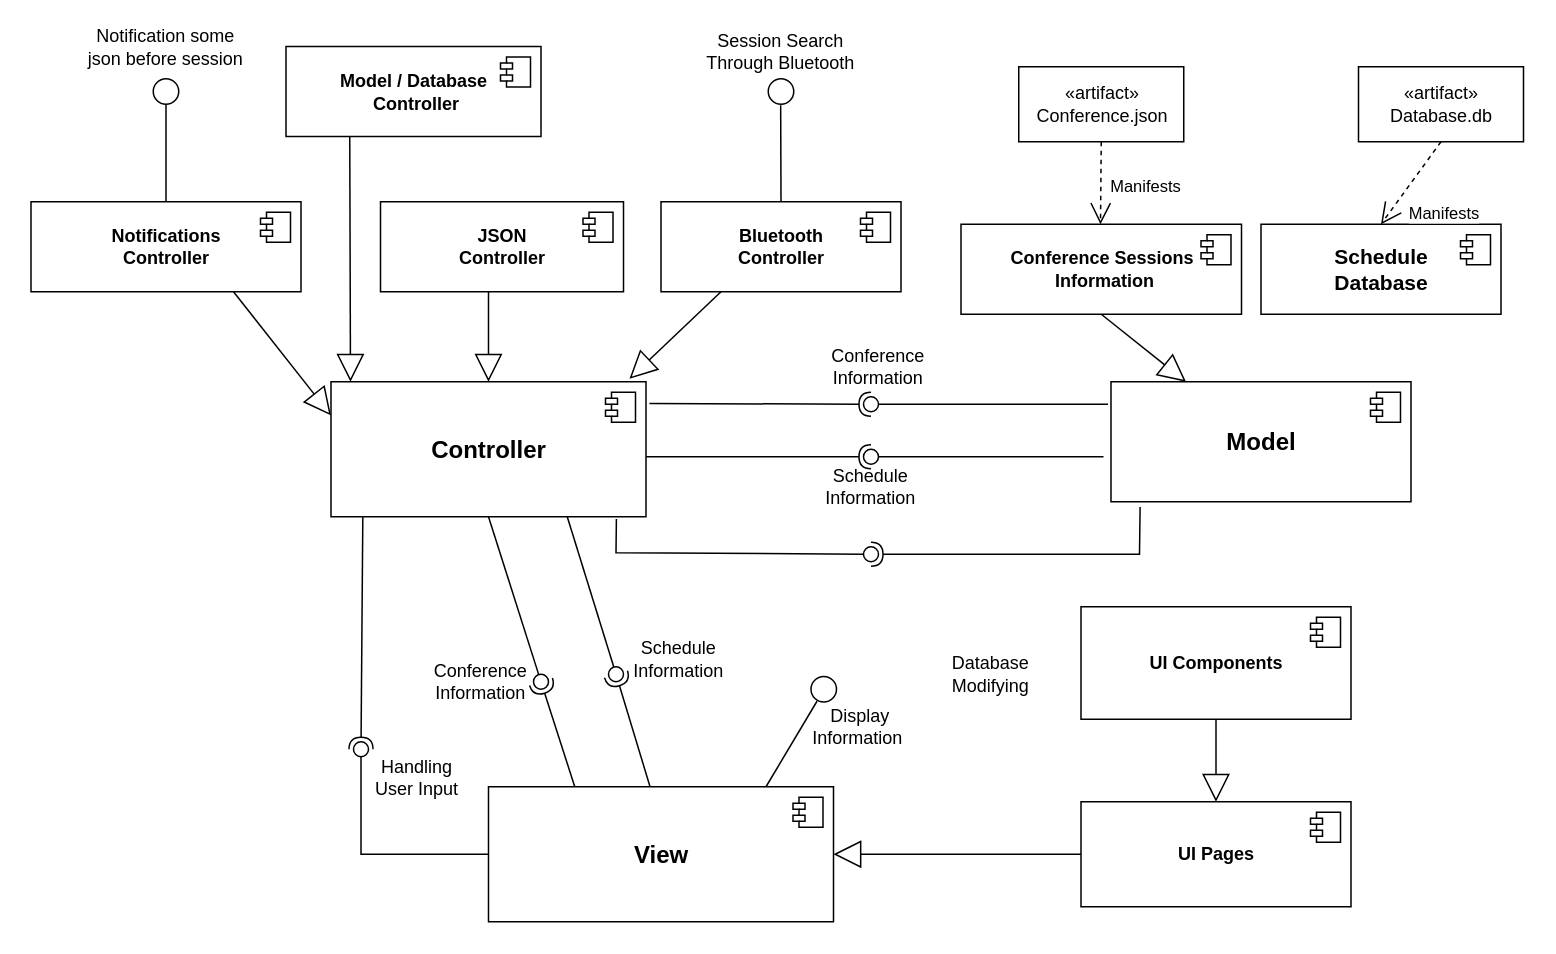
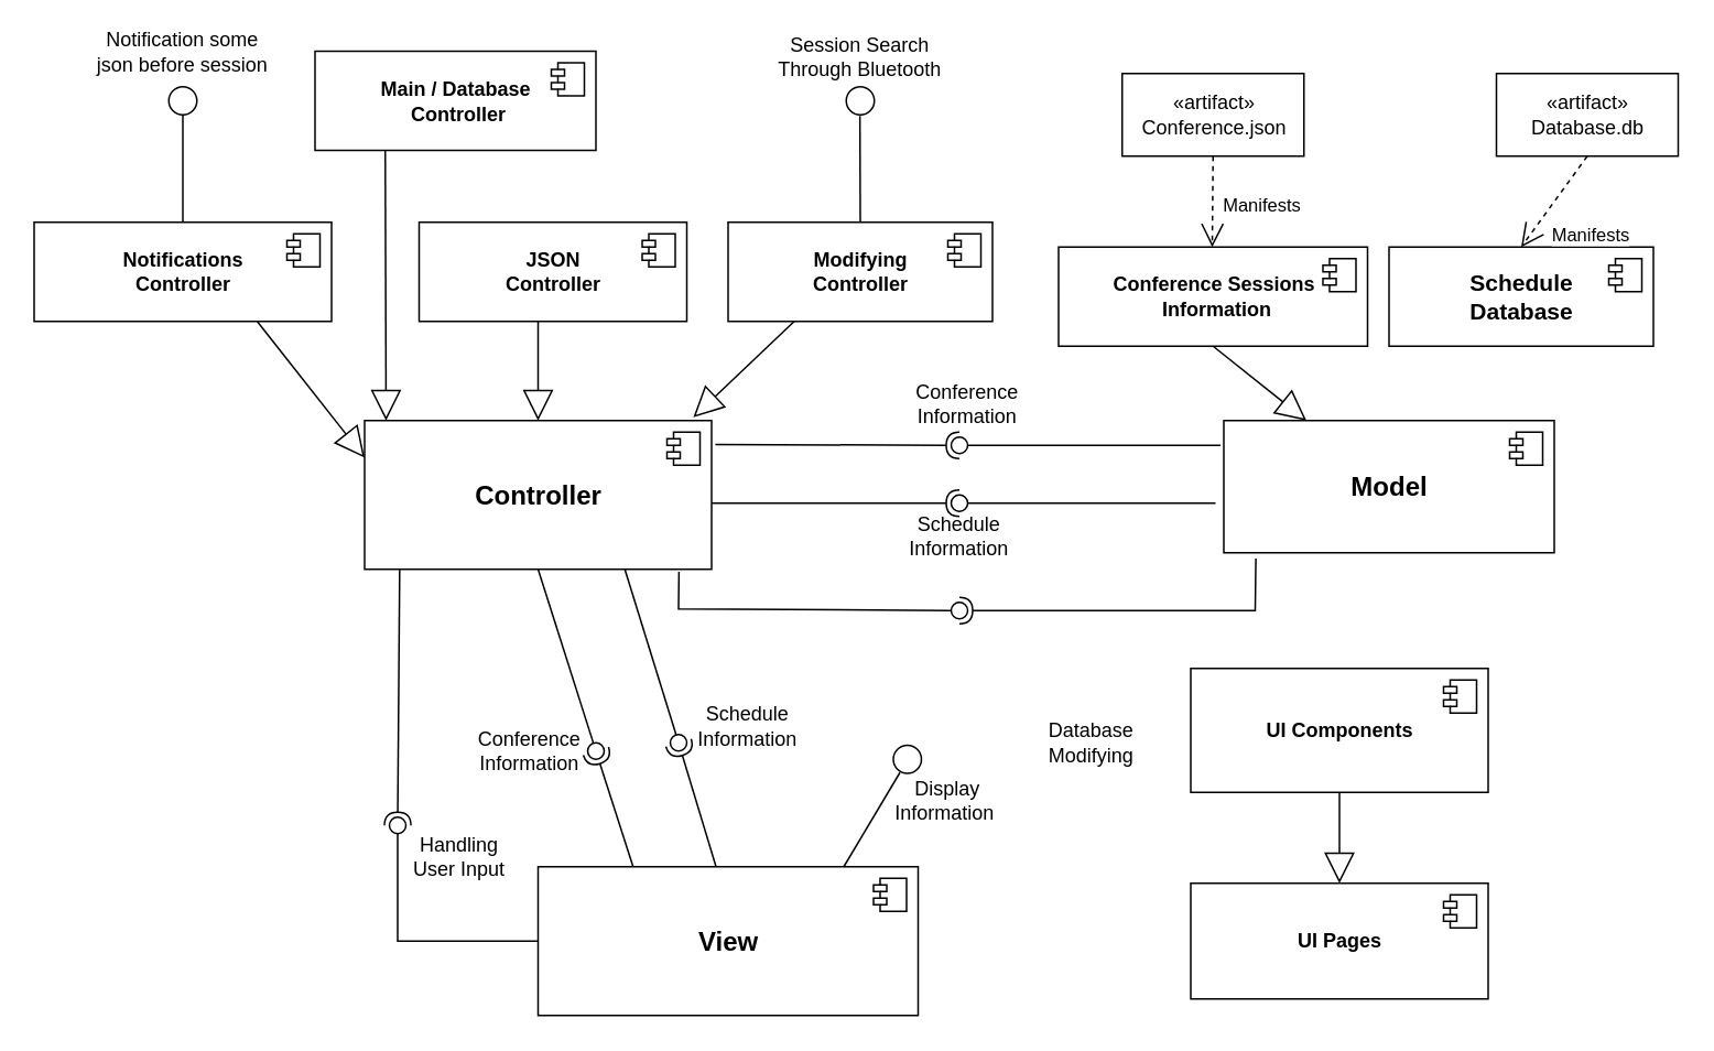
  <mxCell id="0" />
  <mxCell id="1" parent="0" />
  <mxCell id="2" value="&lt;b&gt;&lt;font style=&quot;font-size: 16px&quot;&gt;Controller&lt;/font&gt;&lt;/b&gt;" style="html=1;" parent="1" vertex="1"><mxGeometry x="220" y="254" width="210" height="90" as="geometry" /></mxCell>
  <mxCell id="3" value="" style="shape=component;jettyWidth=8;jettyHeight=4;" parent="2" vertex="1"><mxGeometry x="1" width="20" height="20" relative="1" as="geometry"><mxPoint x="-27" y="7" as="offset" /></mxGeometry></mxCell>
  <mxCell id="4" value="&lt;b&gt;&lt;font style=&quot;font-size: 16px&quot;&gt;Model&lt;/font&gt;&lt;/b&gt;" style="html=1;" parent="1" vertex="1"><mxGeometry x="740" y="254" width="200" height="80" as="geometry" /></mxCell>
  <mxCell id="5" value="" style="shape=component;jettyWidth=8;jettyHeight=4;" parent="4" vertex="1"><mxGeometry x="1" width="20" height="20" relative="1" as="geometry"><mxPoint x="-27" y="7" as="offset" /></mxGeometry></mxCell>
  <mxCell id="6" value="&lt;b&gt;&lt;font style=&quot;font-size: 16px&quot;&gt;View&lt;/font&gt;&lt;/b&gt;" style="html=1;" parent="1" vertex="1"><mxGeometry x="325" y="524" width="230" height="90" as="geometry" /></mxCell>
  <mxCell id="7" value="" style="shape=component;jettyWidth=8;jettyHeight=4;" parent="6" vertex="1"><mxGeometry x="1" width="20" height="20" relative="1" as="geometry"><mxPoint x="-27" y="7" as="offset" /></mxGeometry></mxCell>
  <mxCell id="8" value="&lt;b style=&quot;font-size: 14px&quot;&gt;&lt;font style=&quot;font-size: 14px&quot;&gt;Schedule&lt;br&gt;Database&lt;br&gt;&lt;/font&gt;&lt;/b&gt;" style="html=1;" parent="1" vertex="1"><mxGeometry x="840" y="149" width="160" height="60" as="geometry" /></mxCell>
  <mxCell id="9" value="" style="shape=component;jettyWidth=8;jettyHeight=4;" parent="8" vertex="1"><mxGeometry x="1" width="20" height="20" relative="1" as="geometry"><mxPoint x="-27" y="7" as="offset" /></mxGeometry></mxCell>
  <mxCell id="10" value="Manifests" style="endArrow=open;endSize=12;dashed=1;html=1;exitX=0.5;exitY=1;exitDx=0;exitDy=0;entryX=0.5;entryY=0;entryDx=0;entryDy=0;" parent="1" source="11" target="8" edge="1"><mxGeometry x="0.091" y="30" width="160" relative="1" as="geometry"><mxPoint x="630" y="23" as="sourcePoint" /><mxPoint x="890" y="134" as="targetPoint" /><mxPoint as="offset" /></mxGeometry></mxCell>
  <mxCell id="11" value="«artifact»&lt;br&gt;Database.db" style="html=1;" parent="1" vertex="1"><mxGeometry x="905" y="44" width="110" height="50" as="geometry" /></mxCell>
  <mxCell id="12" value="" style="endArrow=block;endSize=16;endFill=0;html=1;entryX=0.25;entryY=0;entryDx=0;entryDy=0;exitX=0.5;exitY=1;exitDx=0;exitDy=0;" parent="1" source="13" target="4" edge="1"><mxGeometry width="160" relative="1" as="geometry"><mxPoint x="760" y="214" as="sourcePoint" /><mxPoint x="730" y="174" as="targetPoint" /></mxGeometry></mxCell>
  <mxCell id="13" value="&lt;b&gt;&lt;font style=&quot;font-size: 12px&quot;&gt;Conference Sessions&lt;br&gt;&amp;nbsp;Information&lt;/font&gt;&lt;/b&gt;" style="html=1;" parent="1" vertex="1"><mxGeometry x="640" y="149" width="187" height="60" as="geometry" /></mxCell>
  <mxCell id="14" value="" style="shape=component;jettyWidth=8;jettyHeight=4;" parent="13" vertex="1"><mxGeometry x="1" width="20" height="20" relative="1" as="geometry"><mxPoint x="-27" y="7" as="offset" /></mxGeometry></mxCell>
  <mxCell id="15" value="Manifests" style="endArrow=open;endSize=12;dashed=1;html=1;exitX=0.5;exitY=1;exitDx=0;exitDy=0;entryX=0.5;entryY=0;entryDx=0;entryDy=0;" parent="1" source="16" edge="1"><mxGeometry x="0.091" y="30" width="160" relative="1" as="geometry"><mxPoint x="733" y="94" as="sourcePoint" /><mxPoint x="733" y="149" as="targetPoint" /><mxPoint as="offset" /></mxGeometry></mxCell>
  <mxCell id="16" value="«artifact»&lt;br&gt;Conference.json" style="html=1;" parent="1" vertex="1"><mxGeometry x="678.5" y="44" width="110" height="50" as="geometry" /></mxCell>
  <mxCell id="17" value="" style="rounded=0;orthogonalLoop=1;jettySize=auto;html=1;endArrow=none;endFill=0;" parent="1" target="19" edge="1"><mxGeometry relative="1" as="geometry"><mxPoint x="738" y="269" as="sourcePoint" /></mxGeometry></mxCell>
  <mxCell id="18" value="" style="rounded=0;orthogonalLoop=1;jettySize=auto;html=1;endArrow=halfCircle;endFill=0;entryX=0.5;entryY=0.5;entryDx=0;entryDy=0;endSize=6;strokeWidth=1;exitX=1.011;exitY=0.161;exitDx=0;exitDy=0;exitPerimeter=0;" parent="1" source="2" target="19" edge="1"><mxGeometry relative="1" as="geometry"><mxPoint x="740" y="269" as="sourcePoint" /></mxGeometry></mxCell>
  <mxCell id="19" value="" style="ellipse;whiteSpace=wrap;html=1;fontFamily=Helvetica;fontSize=12;fontColor=#000000;align=center;strokeColor=#000000;fillColor=#ffffff;points=[];aspect=fixed;resizable=0;" parent="1" vertex="1"><mxGeometry x="575" y="264" width="10" height="10" as="geometry" /></mxCell>
  <mxCell id="20" value="Conference Information" style="text;html=1;strokeColor=none;fillColor=none;align=center;verticalAlign=middle;whiteSpace=wrap;rounded=0;" parent="1" vertex="1"><mxGeometry x="565" y="234" width="40" height="20" as="geometry" /></mxCell>
  <mxCell id="21" value="" style="rounded=0;orthogonalLoop=1;jettySize=auto;html=1;endArrow=none;endFill=0;" parent="1" target="23" edge="1"><mxGeometry relative="1" as="geometry"><mxPoint x="735" y="304" as="sourcePoint" /></mxGeometry></mxCell>
  <mxCell id="22" value="" style="rounded=0;orthogonalLoop=1;jettySize=auto;html=1;endArrow=halfCircle;endFill=0;entryX=0.5;entryY=0.5;entryDx=0;entryDy=0;endSize=6;strokeWidth=1;" parent="1" target="23" edge="1"><mxGeometry relative="1" as="geometry"><mxPoint x="440" y="304" as="sourcePoint" /><Array as="points"><mxPoint x="430" y="304" /></Array></mxGeometry></mxCell>
  <mxCell id="23" value="" style="ellipse;whiteSpace=wrap;html=1;fontFamily=Helvetica;fontSize=12;fontColor=#000000;align=center;strokeColor=#000000;fillColor=#ffffff;points=[];aspect=fixed;resizable=0;" parent="1" vertex="1"><mxGeometry x="575" y="299" width="10" height="10" as="geometry" /></mxCell>
  <mxCell id="24" value="Schedule&lt;br&gt;Information" style="text;html=1;strokeColor=none;fillColor=none;align=center;verticalAlign=middle;whiteSpace=wrap;rounded=0;" parent="1" vertex="1"><mxGeometry x="560" y="314" width="40" height="20" as="geometry" /></mxCell>
- <mxCell id="25" value="&lt;b&gt;Bluetooth &lt;br&gt;Controller&lt;/b&gt;" style="html=1;" parent="1" vertex="1"><mxGeometry x="440" y="134" width="160" height="60" as="geometry" /></mxCell>
+ <mxCell id="25" value="&lt;b&gt;Modifying &lt;br&gt;Controller&lt;/b&gt;" style="html=1;" parent="1" vertex="1"><mxGeometry x="440" y="134" width="160" height="60" as="geometry" /></mxCell>
  <mxCell id="26" value="" style="shape=component;jettyWidth=8;jettyHeight=4;" parent="25" vertex="1"><mxGeometry x="1" width="20" height="20" relative="1" as="geometry"><mxPoint x="-27" y="7" as="offset" /></mxGeometry></mxCell>
  <mxCell id="27" value="" style="endArrow=block;endSize=16;endFill=0;html=1;exitX=0.25;exitY=1;exitDx=0;exitDy=0;" parent="1" source="25" edge="1"><mxGeometry width="160" relative="1" as="geometry"><mxPoint x="440" y="184" as="sourcePoint" /><mxPoint x="419" y="252" as="targetPoint" /></mxGeometry></mxCell>
  <mxCell id="28" value="" style="endArrow=block;endSize=16;endFill=0;html=1;exitX=0.25;exitY=1;exitDx=0;exitDy=0;" parent="1" source="29" edge="1"><mxGeometry width="160" relative="1" as="geometry"><mxPoint x="250" y="194" as="sourcePoint" /><mxPoint x="233" y="254" as="targetPoint" /></mxGeometry></mxCell>
- <mxCell id="29" value="&lt;b&gt;&lt;font style=&quot;font-size: 12px&quot;&gt;Model / Database&lt;br&gt;&amp;nbsp;Controller&lt;/font&gt;&lt;/b&gt;" style="html=1;" parent="1" vertex="1"><mxGeometry x="190" y="30.5" width="170" height="60" as="geometry" /></mxCell>
+ <mxCell id="29" value="&lt;b&gt;&lt;font style=&quot;font-size: 12px&quot;&gt;Main / Database&lt;br&gt;&amp;nbsp;Controller&lt;/font&gt;&lt;/b&gt;" style="html=1;" parent="1" vertex="1"><mxGeometry x="190" y="30.5" width="170" height="60" as="geometry" /></mxCell>
  <mxCell id="30" value="" style="shape=component;jettyWidth=8;jettyHeight=4;" parent="29" vertex="1"><mxGeometry x="1" width="20" height="20" relative="1" as="geometry"><mxPoint x="-27" y="7" as="offset" /></mxGeometry></mxCell>
  <mxCell id="31" value="" style="rounded=0;orthogonalLoop=1;jettySize=auto;html=1;endArrow=none;endFill=0;exitX=0.5;exitY=0;exitDx=0;exitDy=0;entryX=0.487;entryY=1.039;entryDx=0;entryDy=0;entryPerimeter=0;" parent="1" source="25" target="32" edge="1"><mxGeometry relative="1" as="geometry"><mxPoint x="325" y="69" as="sourcePoint" /><mxPoint x="460" y="64" as="targetPoint" /></mxGeometry></mxCell>
  <mxCell id="32" value="" style="ellipse;whiteSpace=wrap;html=1;fontFamily=Helvetica;fontSize=12;fontColor=#000000;align=center;strokeColor=#000000;fillColor=#ffffff;points=[];aspect=fixed;resizable=0;" parent="1" vertex="1"><mxGeometry x="511.5" y="52" width="17" height="17" as="geometry" /></mxCell>
  <mxCell id="33" value="Session Search Through Bluetooth" style="text;html=1;strokeColor=none;fillColor=none;align=center;verticalAlign=middle;whiteSpace=wrap;rounded=0;" parent="1" vertex="1"><mxGeometry x="465" y="24" width="110" height="20" as="geometry" /></mxCell>
  <mxCell id="34" value="" style="rounded=0;orthogonalLoop=1;jettySize=auto;html=1;endArrow=none;endFill=0;exitX=0.75;exitY=1;exitDx=0;exitDy=0;" parent="1" source="2" target="36" edge="1"><mxGeometry relative="1" as="geometry"><mxPoint x="390" y="449" as="sourcePoint" /></mxGeometry></mxCell>
  <mxCell id="35" value="" style="rounded=0;orthogonalLoop=1;jettySize=auto;html=1;endArrow=halfCircle;endFill=0;entryX=0.5;entryY=0.5;entryDx=0;entryDy=0;endSize=6;strokeWidth=1;exitX=0.468;exitY=-0.002;exitDx=0;exitDy=0;exitPerimeter=0;" parent="1" source="6" target="36" edge="1"><mxGeometry relative="1" as="geometry"><mxPoint x="430" y="514" as="sourcePoint" /></mxGeometry></mxCell>
  <mxCell id="36" value="" style="ellipse;whiteSpace=wrap;html=1;fontFamily=Helvetica;fontSize=12;fontColor=#000000;align=center;strokeColor=#000000;fillColor=#ffffff;points=[];aspect=fixed;resizable=0;" parent="1" vertex="1"><mxGeometry x="405" y="444" width="10" height="10" as="geometry" /></mxCell>
  <mxCell id="37" value="Schedule&lt;br&gt;Information" style="text;html=1;strokeColor=none;fillColor=none;align=center;verticalAlign=middle;whiteSpace=wrap;rounded=0;" parent="1" vertex="1"><mxGeometry x="431.5" y="429" width="40" height="20" as="geometry" /></mxCell>
  <mxCell id="38" value="" style="rounded=0;orthogonalLoop=1;jettySize=auto;html=1;endArrow=none;endFill=0;exitX=0.5;exitY=1;exitDx=0;exitDy=0;" parent="1" source="2" target="40" edge="1"><mxGeometry relative="1" as="geometry"><mxPoint x="340" y="454" as="sourcePoint" /></mxGeometry></mxCell>
  <mxCell id="39" value="" style="rounded=0;orthogonalLoop=1;jettySize=auto;html=1;endArrow=halfCircle;endFill=0;entryX=0.5;entryY=0.5;entryDx=0;entryDy=0;endSize=6;strokeWidth=1;exitX=0.25;exitY=0;exitDx=0;exitDy=0;" parent="1" source="6" target="40" edge="1"><mxGeometry relative="1" as="geometry"><mxPoint x="380" y="454" as="sourcePoint" /></mxGeometry></mxCell>
  <mxCell id="40" value="" style="ellipse;whiteSpace=wrap;html=1;fontFamily=Helvetica;fontSize=12;fontColor=#000000;align=center;strokeColor=#000000;fillColor=#ffffff;points=[];aspect=fixed;resizable=0;" parent="1" vertex="1"><mxGeometry x="355" y="449" width="10" height="10" as="geometry" /></mxCell>
  <mxCell id="41" value="Conference Information" style="text;html=1;strokeColor=none;fillColor=none;align=center;verticalAlign=middle;whiteSpace=wrap;rounded=0;" parent="1" vertex="1"><mxGeometry x="300" y="444" width="40" height="20" as="geometry" /></mxCell>
  <mxCell id="42" value="" style="ellipse;whiteSpace=wrap;html=1;fontFamily=Helvetica;fontSize=12;fontColor=#000000;align=center;strokeColor=#000000;fillColor=#ffffff;points=[];aspect=fixed;resizable=0;" parent="1" vertex="1"><mxGeometry x="540" y="450.5" width="17" height="17" as="geometry" /></mxCell>
  <mxCell id="43" value="" style="rounded=0;orthogonalLoop=1;jettySize=auto;html=1;endArrow=none;endFill=0;exitX=0.5;exitY=0;exitDx=0;exitDy=0;" parent="1" edge="1"><mxGeometry relative="1" as="geometry"><mxPoint x="510" y="524" as="sourcePoint" /><mxPoint x="544" y="467" as="targetPoint" /></mxGeometry></mxCell>
  <mxCell id="44" value="Display&lt;br&gt;Information&amp;nbsp;" style="text;html=1;strokeColor=none;fillColor=none;align=center;verticalAlign=middle;whiteSpace=wrap;rounded=0;" parent="1" vertex="1"><mxGeometry x="553" y="474" width="40" height="20" as="geometry" /></mxCell>
- <mxCell id="45" value="" style="endArrow=block;endSize=16;endFill=0;html=1;entryX=1;entryY=0.5;entryDx=0;entryDy=0;exitX=0;exitY=0.5;exitDx=0;exitDy=0;" parent="1" source="46" target="6" edge="1"><mxGeometry width="160" relative="1" as="geometry"><mxPoint x="630" y="569" as="sourcePoint" /><mxPoint x="780" y="564" as="targetPoint" /></mxGeometry></mxCell>
  <mxCell id="46" value="&lt;b&gt;UI Pages&lt;/b&gt;" style="html=1;" parent="1" vertex="1"><mxGeometry x="720" y="534" width="180" height="70" as="geometry" /></mxCell>
  <mxCell id="47" value="" style="shape=component;jettyWidth=8;jettyHeight=4;" parent="46" vertex="1"><mxGeometry x="1" width="20" height="20" relative="1" as="geometry"><mxPoint x="-27" y="7" as="offset" /></mxGeometry></mxCell>
  <mxCell id="48" value="" style="endArrow=block;endSize=16;endFill=0;html=1;entryX=0.5;entryY=0;entryDx=0;entryDy=0;" parent="1" target="46" edge="1"><mxGeometry width="160" relative="1" as="geometry"><mxPoint x="810" y="474" as="sourcePoint" /><mxPoint x="565" y="579" as="targetPoint" /></mxGeometry></mxCell>
  <mxCell id="49" value="&lt;b&gt;UI Components&lt;/b&gt;" style="html=1;" parent="1" vertex="1"><mxGeometry x="720" y="404" width="180" height="75" as="geometry" /></mxCell>
  <mxCell id="50" value="" style="shape=component;jettyWidth=8;jettyHeight=4;" parent="49" vertex="1"><mxGeometry x="1" width="20" height="20" relative="1" as="geometry"><mxPoint x="-27" y="7" as="offset" /></mxGeometry></mxCell>
  <mxCell id="51" value="" style="rounded=0;orthogonalLoop=1;jettySize=auto;html=1;endArrow=none;endFill=0;exitX=0;exitY=0.5;exitDx=0;exitDy=0;" parent="1" source="6" target="53" edge="1"><mxGeometry relative="1" as="geometry"><mxPoint x="220" y="499" as="sourcePoint" /><Array as="points"><mxPoint x="240" y="569" /></Array></mxGeometry></mxCell>
  <mxCell id="52" value="" style="rounded=0;orthogonalLoop=1;jettySize=auto;html=1;endArrow=halfCircle;endFill=0;entryX=0.5;entryY=0.5;entryDx=0;entryDy=0;endSize=6;strokeWidth=1;exitX=0.101;exitY=1.004;exitDx=0;exitDy=0;exitPerimeter=0;" parent="1" source="2" target="53" edge="1"><mxGeometry relative="1" as="geometry"><mxPoint x="260" y="499" as="sourcePoint" /></mxGeometry></mxCell>
  <mxCell id="53" value="" style="ellipse;whiteSpace=wrap;html=1;fontFamily=Helvetica;fontSize=12;fontColor=#000000;align=center;strokeColor=#000000;fillColor=#ffffff;points=[];aspect=fixed;resizable=0;" parent="1" vertex="1"><mxGeometry x="235" y="494" width="10" height="10" as="geometry" /></mxCell>
  <mxCell id="54" value="Handling&lt;br&gt;User Input" style="text;html=1;strokeColor=none;fillColor=none;align=center;verticalAlign=middle;whiteSpace=wrap;rounded=0;" parent="1" vertex="1"><mxGeometry x="245" y="508" width="65" height="20" as="geometry" /></mxCell>
  <mxCell id="55" value="" style="rounded=0;orthogonalLoop=1;jettySize=auto;html=1;endArrow=none;endFill=0;exitX=0.906;exitY=1.016;exitDx=0;exitDy=0;exitPerimeter=0;" parent="1" source="2" target="57" edge="1"><mxGeometry relative="1" as="geometry"><mxPoint x="560" y="369" as="sourcePoint" /><Array as="points"><mxPoint x="410" y="368" /></Array></mxGeometry></mxCell>
  <mxCell id="56" value="" style="rounded=0;orthogonalLoop=1;jettySize=auto;html=1;endArrow=halfCircle;endFill=0;entryX=0.5;entryY=0.5;entryDx=0;entryDy=0;endSize=6;strokeWidth=1;exitX=0.097;exitY=1.043;exitDx=0;exitDy=0;exitPerimeter=0;" parent="1" source="4" target="57" edge="1"><mxGeometry relative="1" as="geometry"><mxPoint x="600" y="369" as="sourcePoint" /><Array as="points"><mxPoint x="759" y="369" /></Array></mxGeometry></mxCell>
  <mxCell id="57" value="" style="ellipse;whiteSpace=wrap;html=1;fontFamily=Helvetica;fontSize=12;fontColor=#000000;align=center;strokeColor=#000000;fillColor=#ffffff;points=[];aspect=fixed;resizable=0;" parent="1" vertex="1"><mxGeometry x="575" y="364" width="10" height="10" as="geometry" /></mxCell>
  <mxCell id="58" value="Database&lt;br&gt;Modifying" style="text;html=1;strokeColor=none;fillColor=none;align=center;verticalAlign=middle;whiteSpace=wrap;rounded=0;" parent="1" vertex="1"><mxGeometry x="640" y="439" width="40" height="20" as="geometry" /></mxCell>
  <mxCell id="59" value="" style="endArrow=block;endSize=16;endFill=0;html=1;entryX=0.5;entryY=0;entryDx=0;entryDy=0;" parent="1" target="2" edge="1"><mxGeometry width="160" relative="1" as="geometry"><mxPoint x="325" y="194" as="sourcePoint" /><mxPoint x="430" y="184" as="targetPoint" /></mxGeometry></mxCell>
  <mxCell id="60" value="&lt;b&gt;JSON &lt;br&gt;Controller&lt;/b&gt;" style="html=1;" parent="1" vertex="1"><mxGeometry x="253" y="134" width="162" height="60" as="geometry" /></mxCell>
  <mxCell id="61" value="" style="shape=component;jettyWidth=8;jettyHeight=4;" parent="60" vertex="1"><mxGeometry x="1" width="20" height="20" relative="1" as="geometry"><mxPoint x="-27" y="7" as="offset" /></mxGeometry></mxCell>
  <mxCell id="62" value="" style="endArrow=block;endSize=16;endFill=0;html=1;entryX=0;entryY=0.25;entryDx=0;entryDy=0;exitX=0.75;exitY=1;exitDx=0;exitDy=0;" edge="1" parent="1" source="63" target="2"><mxGeometry width="160" relative="1" as="geometry"><mxPoint x="110" y="194" as="sourcePoint" /><mxPoint x="150" y="244" as="targetPoint" /></mxGeometry></mxCell>
  <mxCell id="63" value="&lt;b&gt;Notifications&lt;br&gt;Controller&lt;br&gt;&lt;/b&gt;" style="html=1;" vertex="1" parent="1"><mxGeometry x="20" y="134" width="180" height="60" as="geometry" /></mxCell>
  <mxCell id="64" value="" style="shape=component;jettyWidth=8;jettyHeight=4;" vertex="1" parent="63"><mxGeometry x="1" width="20" height="20" relative="1" as="geometry"><mxPoint x="-27" y="7" as="offset" /></mxGeometry></mxCell>
  <mxCell id="65" value="" style="rounded=0;orthogonalLoop=1;jettySize=auto;html=1;endArrow=none;endFill=0;exitX=0.5;exitY=0;exitDx=0;exitDy=0;" edge="1" parent="1" source="63"><mxGeometry relative="1" as="geometry"><mxPoint x="530" y="144" as="sourcePoint" /><mxPoint x="110" y="64" as="targetPoint" /><Array as="points"><mxPoint x="110" y="94" /></Array></mxGeometry></mxCell>
  <mxCell id="66" value="" style="ellipse;whiteSpace=wrap;html=1;fontFamily=Helvetica;fontSize=12;fontColor=#000000;align=center;strokeColor=#000000;fillColor=#ffffff;points=[];aspect=fixed;resizable=0;" vertex="1" parent="1"><mxGeometry x="101.5" y="52" width="17" height="17" as="geometry" /></mxCell>
  <mxCell id="67" value="Notification some json before session" style="text;html=1;strokeColor=none;fillColor=none;align=center;verticalAlign=middle;whiteSpace=wrap;rounded=0;" vertex="1" parent="1"><mxGeometry x="55" y="20.5" width="110" height="20" as="geometry" /></mxCell>
